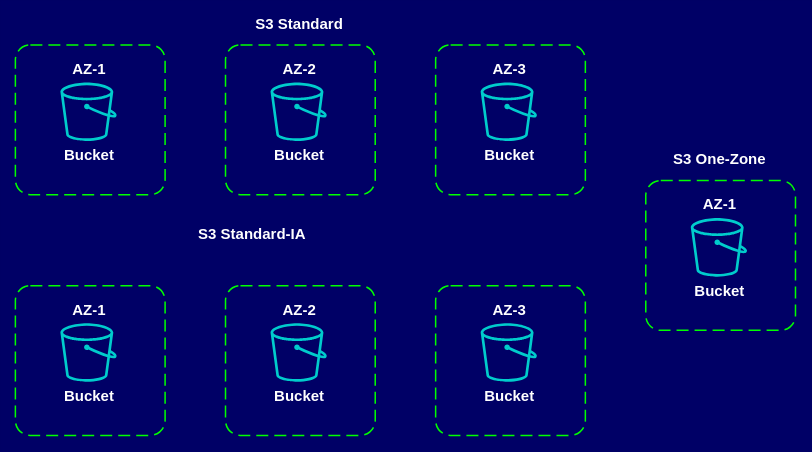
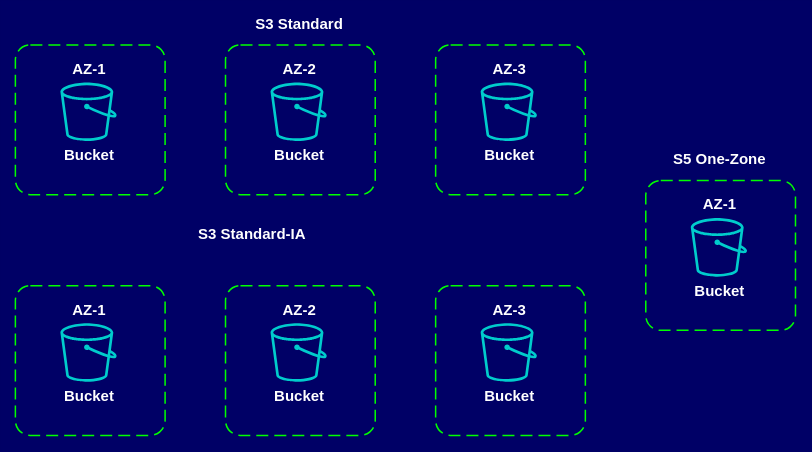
  <mxCell id="0" />
  <mxCell id="1" parent="0" />
  <mxCell id="2" value="" style="rounded=1;arcSize=10;dashed=1;fillColor=none;gradientColor=none;dashPattern=8 4;strokeWidth=2;labelBackgroundColor=none;fontColor=#00CCCC;strokeColor=#00FF00;" vertex="1" parent="1"><mxGeometry x="20" y="59.25" width="199.5" height="199.5" as="geometry" /></mxCell>
  <mxCell id="3" value="&lt;font color=&quot;#ffffff&quot;&gt;&lt;span style=&quot;font-size: 20px&quot;&gt;&lt;b&gt;Bucket&lt;/b&gt;&lt;/span&gt;&lt;/font&gt;" style="outlineConnect=0;gradientColor=none;strokeColor=none;dashed=0;verticalLabelPosition=bottom;verticalAlign=top;align=center;html=1;fontSize=12;fontStyle=0;aspect=fixed;pointerEvents=1;shape=mxgraph.aws4.bucket;fontColor=#00CCCC;fillColor=#00CCCC;" vertex="1" parent="1"><mxGeometry x="80" y="109.25" width="75" height="78" as="geometry" /></mxCell>
  <mxCell id="4" value="" style="rounded=1;arcSize=10;dashed=1;fillColor=none;gradientColor=none;dashPattern=8 4;strokeWidth=2;labelBackgroundColor=none;fontColor=#00CCCC;strokeColor=#00FF00;" vertex="1" parent="1"><mxGeometry x="300" y="59.25" width="199.5" height="199.5" as="geometry" /></mxCell>
  <mxCell id="5" value="&lt;font color=&quot;#ffffff&quot;&gt;&lt;span style=&quot;font-size: 20px&quot;&gt;&lt;b&gt;Bucket&lt;/b&gt;&lt;/span&gt;&lt;/font&gt;" style="outlineConnect=0;gradientColor=none;strokeColor=none;dashed=0;verticalLabelPosition=bottom;verticalAlign=top;align=center;html=1;fontSize=12;fontStyle=0;aspect=fixed;pointerEvents=1;shape=mxgraph.aws4.bucket;fontColor=#00CCCC;fillColor=#00CCCC;" vertex="1" parent="1"><mxGeometry x="360" y="109.25" width="75" height="78" as="geometry" /></mxCell>
  <mxCell id="6" value="" style="rounded=1;arcSize=10;dashed=1;fillColor=none;gradientColor=none;dashPattern=8 4;strokeWidth=2;labelBackgroundColor=none;fontColor=#00CCCC;strokeColor=#00FF00;" vertex="1" parent="1"><mxGeometry x="580" y="59.25" width="199.5" height="199.5" as="geometry" /></mxCell>
  <mxCell id="7" value="&lt;font color=&quot;#ffffff&quot;&gt;&lt;span style=&quot;font-size: 20px&quot;&gt;&lt;b&gt;Bucket&lt;/b&gt;&lt;/span&gt;&lt;/font&gt;" style="outlineConnect=0;gradientColor=none;strokeColor=none;dashed=0;verticalLabelPosition=bottom;verticalAlign=top;align=center;html=1;fontSize=12;fontStyle=0;aspect=fixed;pointerEvents=1;shape=mxgraph.aws4.bucket;fontColor=#00CCCC;fillColor=#00CCCC;" vertex="1" parent="1"><mxGeometry x="640" y="109.25" width="75" height="78" as="geometry" /></mxCell>
  <mxCell id="8" value="&lt;font color=&quot;#ffffff&quot;&gt;&lt;span style=&quot;font-size: 20px&quot;&gt;&lt;b&gt;S3 Standard&lt;/b&gt;&lt;/span&gt;&lt;/font&gt;" style="text;html=1;resizable=0;autosize=1;align=center;verticalAlign=middle;points=[];fillColor=none;strokeColor=none;rounded=0;labelBackgroundColor=none;fontColor=#00CCCC;" vertex="1" parent="1"><mxGeometry x="332.5" y="20" width="130" height="20" as="geometry" /></mxCell>
  <mxCell id="9" value="&lt;font color=&quot;#ffffff&quot;&gt;&lt;span style=&quot;font-size: 20px&quot;&gt;&lt;b&gt;AZ-1&lt;/b&gt;&lt;/span&gt;&lt;/font&gt;" style="text;html=1;resizable=0;autosize=1;align=center;verticalAlign=middle;points=[];fillColor=none;strokeColor=none;rounded=0;labelBackgroundColor=none;fontColor=#00CCCC;" vertex="1" parent="1"><mxGeometry x="87.5" y="80" width="60" height="20" as="geometry" /></mxCell>
  <mxCell id="10" value="&lt;font color=&quot;#ffffff&quot;&gt;&lt;span style=&quot;font-size: 20px&quot;&gt;&lt;b&gt;AZ-2&lt;/b&gt;&lt;/span&gt;&lt;/font&gt;" style="text;html=1;resizable=0;autosize=1;align=center;verticalAlign=middle;points=[];fillColor=none;strokeColor=none;rounded=0;labelBackgroundColor=none;fontColor=#00CCCC;" vertex="1" parent="1"><mxGeometry x="367.5" y="80" width="60" height="20" as="geometry" /></mxCell>
  <mxCell id="11" value="&lt;font color=&quot;#ffffff&quot;&gt;&lt;span style=&quot;font-size: 20px&quot;&gt;&lt;b&gt;AZ-3&lt;/b&gt;&lt;/span&gt;&lt;/font&gt;" style="text;html=1;resizable=0;autosize=1;align=center;verticalAlign=middle;points=[];fillColor=none;strokeColor=none;rounded=0;labelBackgroundColor=none;fontColor=#00CCCC;" vertex="1" parent="1"><mxGeometry x="647.5" y="80" width="60" height="20" as="geometry" /></mxCell>
  <mxCell id="12" value="" style="rounded=1;arcSize=10;dashed=1;fillColor=none;gradientColor=none;dashPattern=8 4;strokeWidth=2;labelBackgroundColor=none;fontColor=#00CCCC;strokeColor=#00FF00;" vertex="1" parent="1"><mxGeometry x="20" y="380" width="199.5" height="199.5" as="geometry" /></mxCell>
  <mxCell id="13" value="&lt;font color=&quot;#ffffff&quot;&gt;&lt;span style=&quot;font-size: 20px&quot;&gt;&lt;b&gt;Bucket&lt;/b&gt;&lt;/span&gt;&lt;/font&gt;" style="outlineConnect=0;gradientColor=none;strokeColor=none;dashed=0;verticalLabelPosition=bottom;verticalAlign=top;align=center;html=1;fontSize=12;fontStyle=0;aspect=fixed;pointerEvents=1;shape=mxgraph.aws4.bucket;fontColor=#00CCCC;fillColor=#00CCCC;" vertex="1" parent="1"><mxGeometry x="80" y="430" width="75" height="78" as="geometry" /></mxCell>
  <mxCell id="14" value="" style="rounded=1;arcSize=10;dashed=1;fillColor=none;gradientColor=none;dashPattern=8 4;strokeWidth=2;labelBackgroundColor=none;fontColor=#00CCCC;strokeColor=#00FF00;" vertex="1" parent="1"><mxGeometry x="300" y="380" width="199.5" height="199.5" as="geometry" /></mxCell>
  <mxCell id="15" value="&lt;font color=&quot;#ffffff&quot;&gt;&lt;span style=&quot;font-size: 20px&quot;&gt;&lt;b&gt;Bucket&lt;/b&gt;&lt;/span&gt;&lt;/font&gt;" style="outlineConnect=0;gradientColor=none;strokeColor=none;dashed=0;verticalLabelPosition=bottom;verticalAlign=top;align=center;html=1;fontSize=12;fontStyle=0;aspect=fixed;pointerEvents=1;shape=mxgraph.aws4.bucket;fontColor=#00CCCC;fillColor=#00CCCC;" vertex="1" parent="1"><mxGeometry x="360" y="430" width="75" height="78" as="geometry" /></mxCell>
  <mxCell id="16" value="" style="rounded=1;arcSize=10;dashed=1;fillColor=none;gradientColor=none;dashPattern=8 4;strokeWidth=2;labelBackgroundColor=none;fontColor=#00CCCC;strokeColor=#00FF00;" vertex="1" parent="1"><mxGeometry x="580" y="380" width="199.5" height="199.5" as="geometry" /></mxCell>
  <mxCell id="17" value="&lt;font color=&quot;#ffffff&quot;&gt;&lt;span style=&quot;font-size: 20px&quot;&gt;&lt;b&gt;Bucket&lt;/b&gt;&lt;/span&gt;&lt;/font&gt;" style="outlineConnect=0;gradientColor=none;strokeColor=none;dashed=0;verticalLabelPosition=bottom;verticalAlign=top;align=center;html=1;fontSize=12;fontStyle=0;aspect=fixed;pointerEvents=1;shape=mxgraph.aws4.bucket;fontColor=#00CCCC;fillColor=#00CCCC;" vertex="1" parent="1"><mxGeometry x="640" y="430" width="75" height="78" as="geometry" /></mxCell>
  <mxCell id="18" value="&lt;font color=&quot;#ffffff&quot;&gt;&lt;span style=&quot;font-size: 20px&quot;&gt;&lt;b&gt;AZ-1&lt;/b&gt;&lt;/span&gt;&lt;/font&gt;" style="text;html=1;resizable=0;autosize=1;align=center;verticalAlign=middle;points=[];fillColor=none;strokeColor=none;rounded=0;labelBackgroundColor=none;fontColor=#00CCCC;" vertex="1" parent="1"><mxGeometry x="87.5" y="400.75" width="60" height="20" as="geometry" /></mxCell>
  <mxCell id="19" value="&lt;font color=&quot;#ffffff&quot;&gt;&lt;span style=&quot;font-size: 20px&quot;&gt;&lt;b&gt;AZ-2&lt;/b&gt;&lt;/span&gt;&lt;/font&gt;" style="text;html=1;resizable=0;autosize=1;align=center;verticalAlign=middle;points=[];fillColor=none;strokeColor=none;rounded=0;labelBackgroundColor=none;fontColor=#00CCCC;" vertex="1" parent="1"><mxGeometry x="367.5" y="400.75" width="60" height="20" as="geometry" /></mxCell>
  <mxCell id="20" value="&lt;font color=&quot;#ffffff&quot;&gt;&lt;span style=&quot;font-size: 20px&quot;&gt;&lt;b&gt;AZ-3&lt;/b&gt;&lt;/span&gt;&lt;/font&gt;" style="text;html=1;resizable=0;autosize=1;align=center;verticalAlign=middle;points=[];fillColor=none;strokeColor=none;rounded=0;labelBackgroundColor=none;fontColor=#00CCCC;" vertex="1" parent="1"><mxGeometry x="647.5" y="400.75" width="60" height="20" as="geometry" /></mxCell>
  <mxCell id="21" value="&lt;font color=&quot;#ffffff&quot;&gt;&lt;span style=&quot;font-size: 20px&quot;&gt;&lt;b&gt;S3 Standard-IA&lt;/b&gt;&lt;/span&gt;&lt;/font&gt;" style="text;html=1;resizable=0;autosize=1;align=center;verticalAlign=middle;points=[];fillColor=none;strokeColor=none;rounded=0;labelBackgroundColor=none;fontColor=#00CCCC;" vertex="1" parent="1"><mxGeometry x="254.75" y="300" width="160" height="20" as="geometry" /></mxCell>
  <mxCell id="22" value="" style="rounded=1;arcSize=10;dashed=1;fillColor=none;gradientColor=none;dashPattern=8 4;strokeWidth=2;labelBackgroundColor=none;fontColor=#00CCCC;strokeColor=#00FF00;" vertex="1" parent="1"><mxGeometry x="860" y="240" width="199.5" height="199.5" as="geometry" /></mxCell>
  <mxCell id="23" value="&lt;font color=&quot;#ffffff&quot;&gt;&lt;span style=&quot;font-size: 20px&quot;&gt;&lt;b&gt;Bucket&lt;/b&gt;&lt;/span&gt;&lt;/font&gt;" style="outlineConnect=0;gradientColor=none;strokeColor=none;dashed=0;verticalLabelPosition=bottom;verticalAlign=top;align=center;html=1;fontSize=12;fontStyle=0;aspect=fixed;pointerEvents=1;shape=mxgraph.aws4.bucket;fontColor=#00CCCC;fillColor=#00CCCC;" vertex="1" parent="1"><mxGeometry x="920" y="290" width="75" height="78" as="geometry" /></mxCell>
  <mxCell id="24" value="&lt;font color=&quot;#ffffff&quot;&gt;&lt;span style=&quot;font-size: 20px&quot;&gt;&lt;b&gt;AZ-1&lt;/b&gt;&lt;/span&gt;&lt;/font&gt;" style="text;html=1;resizable=0;autosize=1;align=center;verticalAlign=middle;points=[];fillColor=none;strokeColor=none;rounded=0;labelBackgroundColor=none;fontColor=#00CCCC;" vertex="1" parent="1"><mxGeometry x="927.5" y="260.75" width="60" height="20" as="geometry" /></mxCell>
- <mxCell id="25" value="&lt;font color=&quot;#ffffff&quot;&gt;&lt;span style=&quot;font-size: 20px&quot;&gt;&lt;b&gt;S3 One-Zone&lt;/b&gt;&lt;/span&gt;&lt;/font&gt;" style="text;html=1;resizable=0;autosize=1;align=center;verticalAlign=middle;points=[];fillColor=none;strokeColor=none;rounded=0;labelBackgroundColor=none;fontColor=#00CCCC;" vertex="1" parent="1"><mxGeometry x="887.5" y="200" width="140" height="20" as="geometry" /></mxCell>
+ <mxCell id="25" value="&lt;font color=&quot;#ffffff&quot;&gt;&lt;span style=&quot;font-size: 20px&quot;&gt;&lt;b&gt;S5 One-Zone&lt;/b&gt;&lt;/span&gt;&lt;/font&gt;" style="text;html=1;resizable=0;autosize=1;align=center;verticalAlign=middle;points=[];fillColor=none;strokeColor=none;rounded=0;labelBackgroundColor=none;fontColor=#00CCCC;" vertex="1" parent="1"><mxGeometry x="887.5" y="200" width="140" height="20" as="geometry" /></mxCell>
